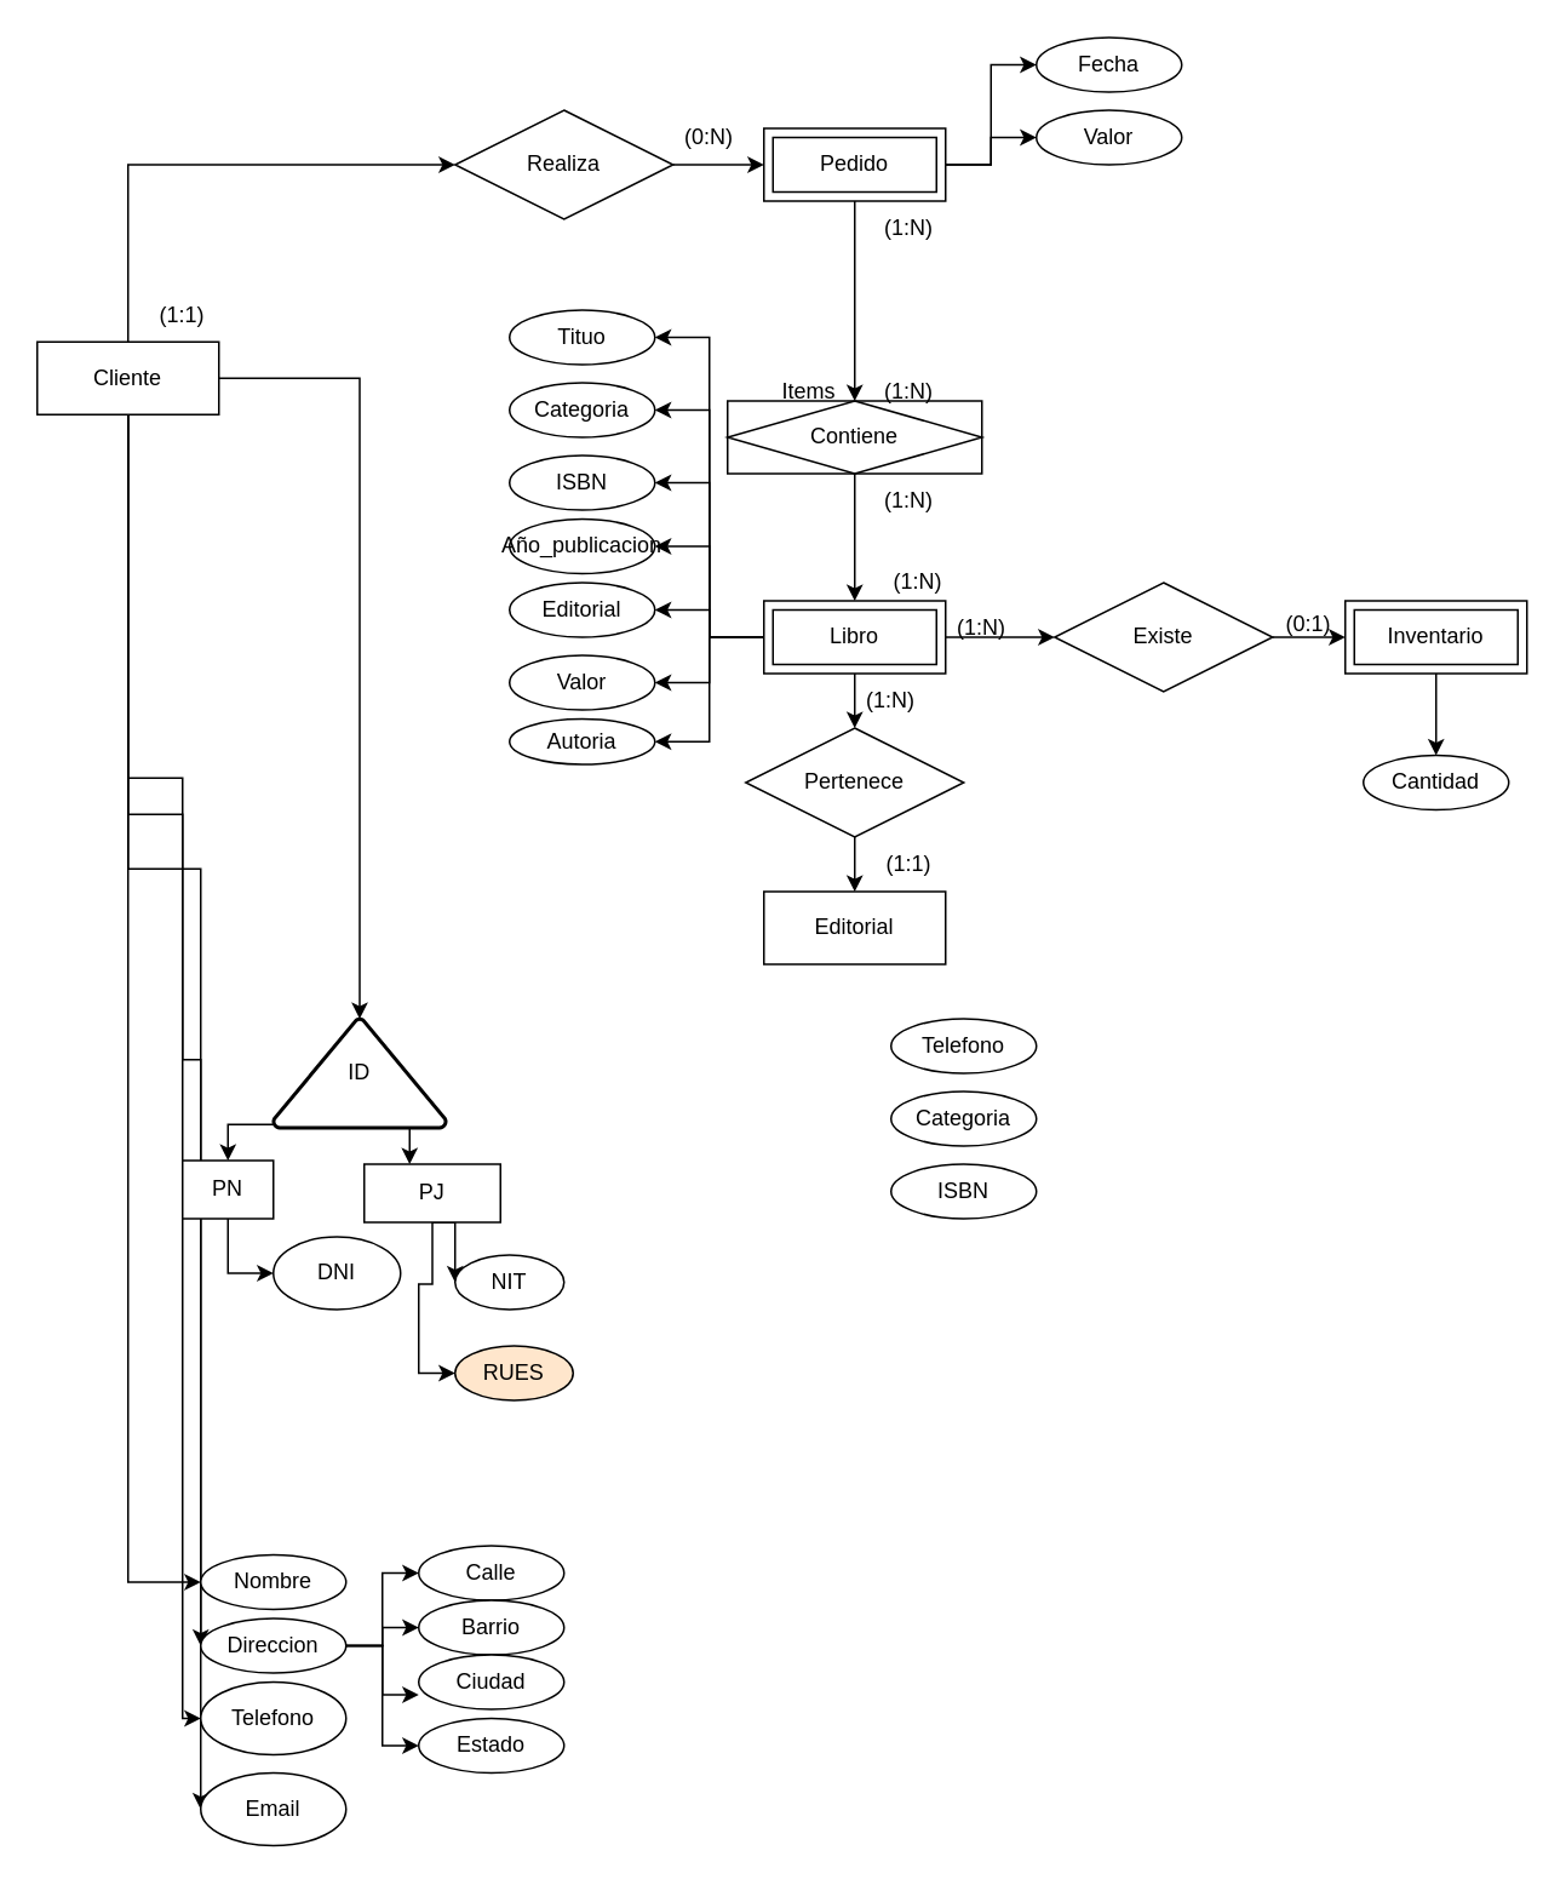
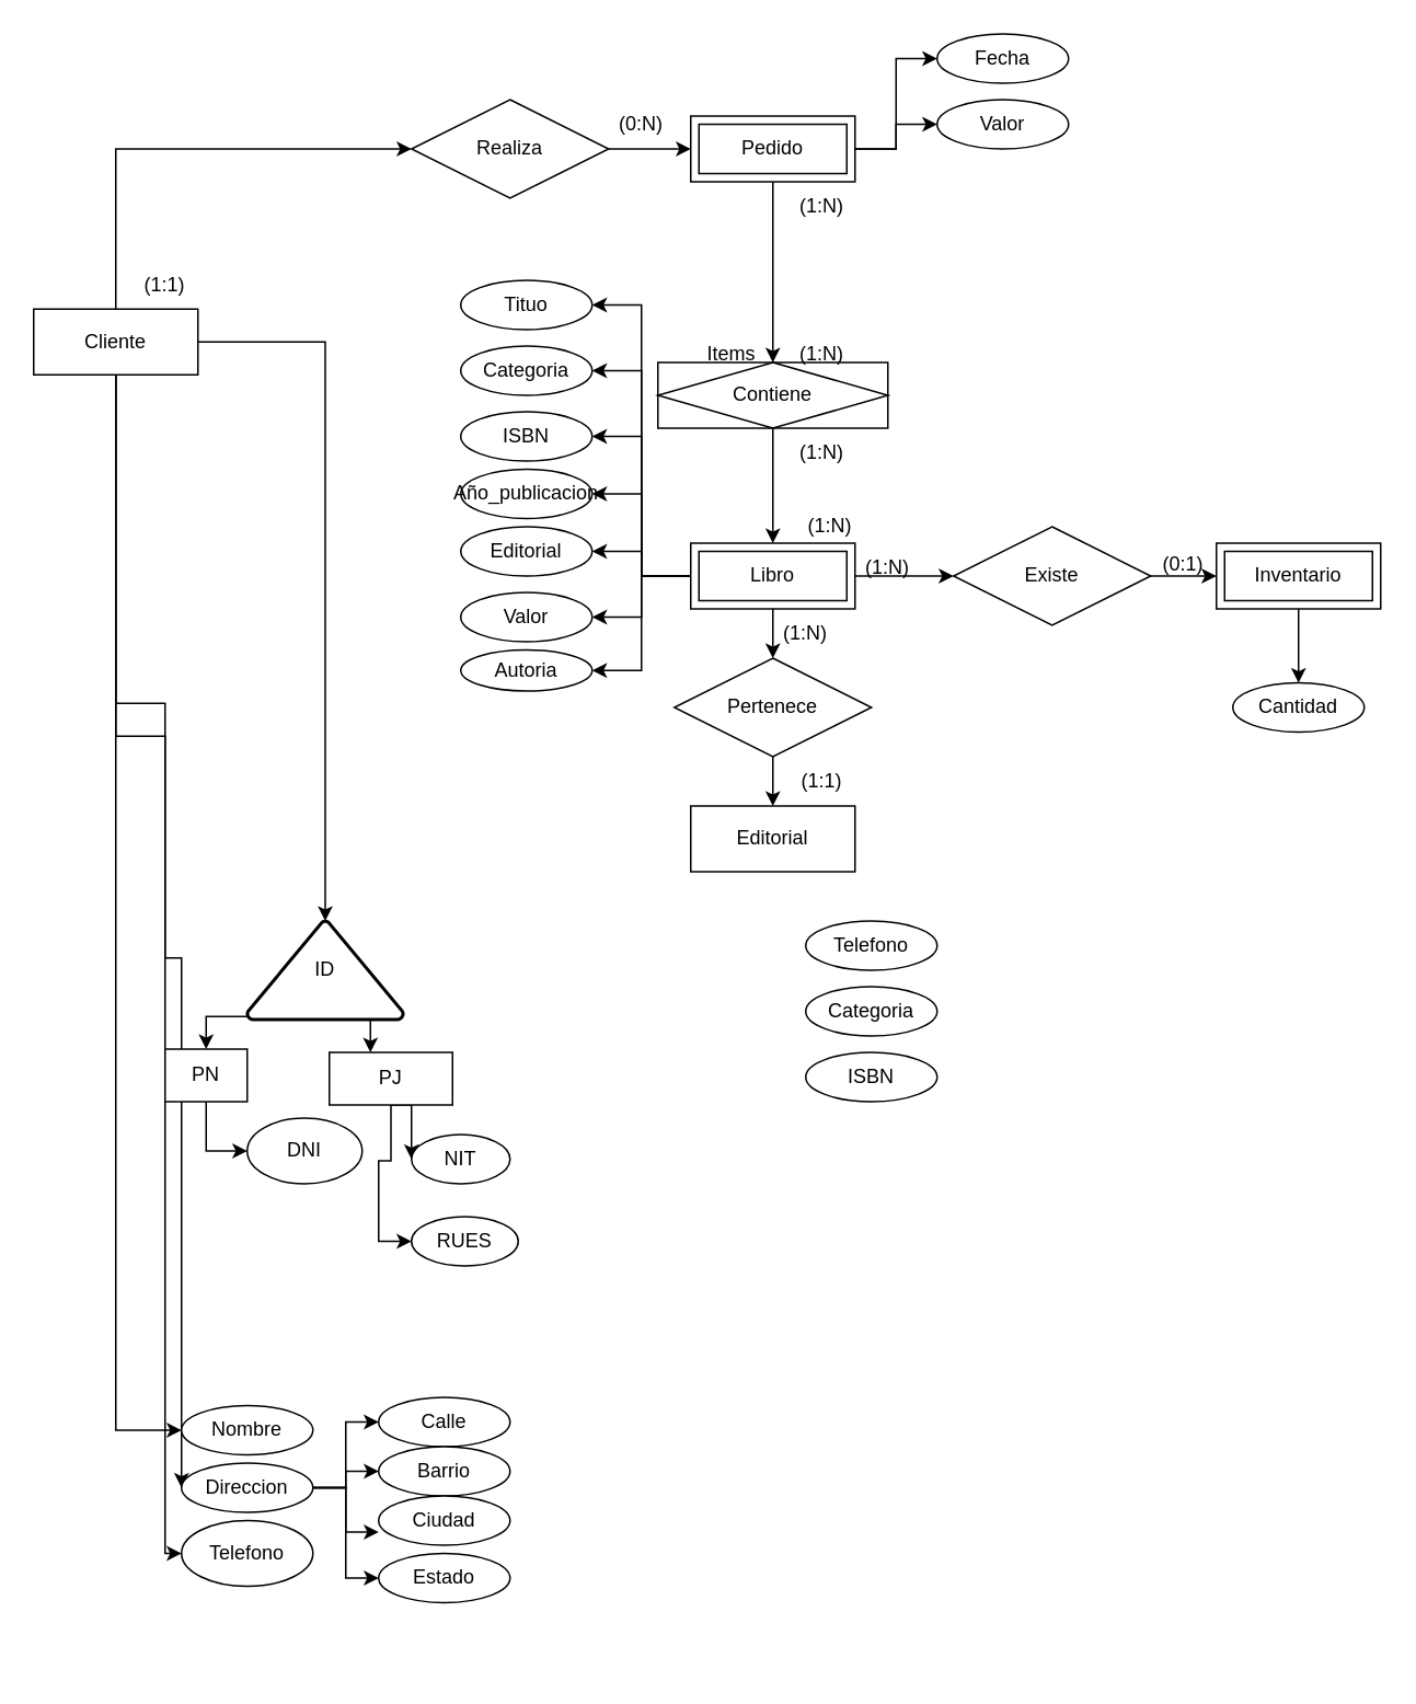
  <mxCell id="0" />
  <mxCell id="1" parent="0" />
  <mxCell id="2" style="edgeStyle=orthogonalEdgeStyle;rounded=0;orthogonalLoop=1;jettySize=auto;html=1;exitX=0.5;exitY=0;exitDx=0;exitDy=0;entryX=0;entryY=0.5;entryDx=0;entryDy=0;" edge="1" parent="1" source="7" target="26"><mxGeometry relative="1" as="geometry" /></mxCell>
  <mxCell id="3" value="" style="edgeStyle=orthogonalEdgeStyle;rounded=0;orthogonalLoop=1;jettySize=auto;html=1;exitX=0.5;exitY=1;exitDx=0;exitDy=0;entryX=0;entryY=0.5;entryDx=0;entryDy=0;" edge="1" parent="1" source="7" target="44"><mxGeometry relative="1" as="geometry" /></mxCell>
  <mxCell id="4" style="edgeStyle=orthogonalEdgeStyle;rounded=0;orthogonalLoop=1;jettySize=auto;html=1;entryX=0;entryY=0.5;entryDx=0;entryDy=0;" edge="1" parent="1" source="7" target="48"><mxGeometry relative="1" as="geometry"><Array as="points"><mxPoint x="70" y="447.5" /><mxPoint x="100" y="447.5" /><mxPoint x="100" y="582.5" /></Array></mxGeometry></mxCell>
- <mxCell id="5" style="edgeStyle=orthogonalEdgeStyle;rounded=0;orthogonalLoop=1;jettySize=auto;html=1;entryX=0;entryY=0.5;entryDx=0;entryDy=0;" edge="1" parent="1" source="7" target="50"><mxGeometry relative="1" as="geometry"><Array as="points"><mxPoint x="70" y="477.5" /></Array></mxGeometry></mxCell>
  <mxCell id="6" style="edgeStyle=orthogonalEdgeStyle;rounded=0;orthogonalLoop=1;jettySize=auto;html=1;exitX=1;exitY=0.5;exitDx=0;exitDy=0;" edge="1" parent="1" source="7" target="59"><mxGeometry relative="1" as="geometry" /></mxCell>
  <mxCell id="7" value="Cliente" style="whiteSpace=wrap;html=1;align=center;" vertex="1" parent="1"><mxGeometry x="20" y="187.5" width="100" height="40" as="geometry" /></mxCell>
  <mxCell id="8" style="edgeStyle=orthogonalEdgeStyle;rounded=0;orthogonalLoop=1;jettySize=auto;html=1;exitX=0.5;exitY=1;exitDx=0;exitDy=0;" edge="1" parent="1" source="11" target="40"><mxGeometry relative="1" as="geometry"><mxPoint x="470" y="180" as="targetPoint" /></mxGeometry></mxCell>
  <mxCell id="9" style="edgeStyle=orthogonalEdgeStyle;rounded=0;orthogonalLoop=1;jettySize=auto;html=1;exitX=1;exitY=0.5;exitDx=0;exitDy=0;entryX=0;entryY=0.5;entryDx=0;entryDy=0;" edge="1" parent="1" source="11" target="68"><mxGeometry relative="1" as="geometry" /></mxCell>
  <mxCell id="10" style="edgeStyle=orthogonalEdgeStyle;rounded=0;orthogonalLoop=1;jettySize=auto;html=1;exitX=1;exitY=0.5;exitDx=0;exitDy=0;entryX=0;entryY=0.5;entryDx=0;entryDy=0;" edge="1" parent="1" source="11" target="69"><mxGeometry relative="1" as="geometry" /></mxCell>
  <mxCell id="11" value="Pedido" style="shape=ext;margin=3;double=1;whiteSpace=wrap;html=1;align=center;" vertex="1" parent="1"><mxGeometry x="420" y="70" width="100" height="40" as="geometry" /></mxCell>
  <mxCell id="12" value="Editorial" style="whiteSpace=wrap;html=1;align=center;" vertex="1" parent="1"><mxGeometry x="420" y="490" width="100" height="40" as="geometry" /></mxCell>
  <mxCell id="13" value="" style="edgeStyle=orthogonalEdgeStyle;rounded=0;orthogonalLoop=1;jettySize=auto;html=1;" edge="1" parent="1" source="22" target="32"><mxGeometry relative="1" as="geometry" /></mxCell>
  <mxCell id="14" value="" style="edgeStyle=orthogonalEdgeStyle;rounded=0;orthogonalLoop=1;jettySize=auto;html=1;" edge="1" parent="1" source="22" target="36"><mxGeometry relative="1" as="geometry" /></mxCell>
  <mxCell id="15" style="edgeStyle=orthogonalEdgeStyle;rounded=0;orthogonalLoop=1;jettySize=auto;html=1;exitX=0;exitY=0.5;exitDx=0;exitDy=0;entryX=1;entryY=0.5;entryDx=0;entryDy=0;" edge="1" parent="1" source="22" target="71"><mxGeometry relative="1" as="geometry" /></mxCell>
  <mxCell id="16" style="edgeStyle=orthogonalEdgeStyle;rounded=0;orthogonalLoop=1;jettySize=auto;html=1;exitX=0;exitY=0.5;exitDx=0;exitDy=0;entryX=1;entryY=0.5;entryDx=0;entryDy=0;" edge="1" parent="1" source="22" target="72"><mxGeometry relative="1" as="geometry" /></mxCell>
  <mxCell id="17" style="edgeStyle=orthogonalEdgeStyle;rounded=0;orthogonalLoop=1;jettySize=auto;html=1;exitX=0;exitY=0.5;exitDx=0;exitDy=0;entryX=1;entryY=0.5;entryDx=0;entryDy=0;" edge="1" parent="1" source="22" target="73"><mxGeometry relative="1" as="geometry" /></mxCell>
  <mxCell id="18" style="edgeStyle=orthogonalEdgeStyle;rounded=0;orthogonalLoop=1;jettySize=auto;html=1;exitX=0;exitY=0.5;exitDx=0;exitDy=0;entryX=1;entryY=0.5;entryDx=0;entryDy=0;" edge="1" parent="1" source="22" target="74"><mxGeometry relative="1" as="geometry" /></mxCell>
  <mxCell id="19" style="edgeStyle=orthogonalEdgeStyle;rounded=0;orthogonalLoop=1;jettySize=auto;html=1;exitX=0;exitY=0.5;exitDx=0;exitDy=0;entryX=1;entryY=0.5;entryDx=0;entryDy=0;" edge="1" parent="1" source="22" target="75"><mxGeometry relative="1" as="geometry" /></mxCell>
  <mxCell id="20" style="edgeStyle=orthogonalEdgeStyle;rounded=0;orthogonalLoop=1;jettySize=auto;html=1;exitX=0;exitY=0.5;exitDx=0;exitDy=0;entryX=1;entryY=0.5;entryDx=0;entryDy=0;" edge="1" parent="1" source="22" target="76"><mxGeometry relative="1" as="geometry" /></mxCell>
  <mxCell id="21" style="edgeStyle=orthogonalEdgeStyle;rounded=0;orthogonalLoop=1;jettySize=auto;html=1;exitX=0;exitY=0.5;exitDx=0;exitDy=0;entryX=1;entryY=0.5;entryDx=0;entryDy=0;" edge="1" parent="1" source="22" target="77"><mxGeometry relative="1" as="geometry" /></mxCell>
  <mxCell id="22" value="Libro" style="shape=ext;margin=3;double=1;whiteSpace=wrap;html=1;align=center;" vertex="1" parent="1"><mxGeometry x="420" y="330" width="100" height="40" as="geometry" /></mxCell>
  <mxCell id="23" style="edgeStyle=orthogonalEdgeStyle;rounded=0;orthogonalLoop=1;jettySize=auto;html=1;exitX=0.5;exitY=1;exitDx=0;exitDy=0;entryX=0.5;entryY=0;entryDx=0;entryDy=0;" edge="1" parent="1" source="24" target="70"><mxGeometry relative="1" as="geometry" /></mxCell>
  <mxCell id="24" value="Inventario" style="shape=ext;margin=3;double=1;whiteSpace=wrap;html=1;align=center;" vertex="1" parent="1"><mxGeometry x="740" y="330" width="100" height="40" as="geometry" /></mxCell>
  <mxCell id="25" style="edgeStyle=orthogonalEdgeStyle;rounded=0;orthogonalLoop=1;jettySize=auto;html=1;exitX=1;exitY=0.5;exitDx=0;exitDy=0;" edge="1" parent="1" source="26" target="11"><mxGeometry relative="1" as="geometry" /></mxCell>
  <mxCell id="26" value="Realiza" style="shape=rhombus;perimeter=rhombusPerimeter;whiteSpace=wrap;html=1;align=center;" vertex="1" parent="1"><mxGeometry x="250" y="60" width="120" height="60" as="geometry" /></mxCell>
  <mxCell id="27" value="(0:N)" style="text;html=1;align=center;verticalAlign=middle;whiteSpace=wrap;rounded=0;" vertex="1" parent="1"><mxGeometry x="360" y="60" width="60" height="30" as="geometry" /></mxCell>
  <mxCell id="28" value="(1:1)" style="text;html=1;align=center;verticalAlign=middle;whiteSpace=wrap;rounded=0;" vertex="1" parent="1"><mxGeometry x="70" y="157.5" width="60" height="30" as="geometry" /></mxCell>
  <mxCell id="29" value="(1:N)" style="text;html=1;align=center;verticalAlign=middle;whiteSpace=wrap;rounded=0;" vertex="1" parent="1"><mxGeometry x="470" y="110" width="60" height="30" as="geometry" /></mxCell>
  <mxCell id="30" value="(1:N)" style="text;html=1;align=center;verticalAlign=middle;whiteSpace=wrap;rounded=0;" vertex="1" parent="1"><mxGeometry x="490" y="310" width="30" height="20" as="geometry" /></mxCell>
  <mxCell id="31" value="" style="edgeStyle=orthogonalEdgeStyle;rounded=0;orthogonalLoop=1;jettySize=auto;html=1;" edge="1" parent="1" source="32" target="12"><mxGeometry relative="1" as="geometry" /></mxCell>
  <mxCell id="32" value="Pertenece" style="shape=rhombus;perimeter=rhombusPerimeter;whiteSpace=wrap;html=1;align=center;" vertex="1" parent="1"><mxGeometry x="410" y="400" width="120" height="60" as="geometry" /></mxCell>
  <mxCell id="33" value="(1:N)" style="text;html=1;align=center;verticalAlign=middle;whiteSpace=wrap;rounded=0;" vertex="1" parent="1"><mxGeometry x="460" y="370" width="60" height="30" as="geometry" /></mxCell>
  <mxCell id="34" value="(1:1)" style="text;html=1;align=center;verticalAlign=middle;whiteSpace=wrap;rounded=0;" vertex="1" parent="1"><mxGeometry x="480" y="460" width="40" height="30" as="geometry" /></mxCell>
  <mxCell id="35" value="" style="edgeStyle=orthogonalEdgeStyle;rounded=0;orthogonalLoop=1;jettySize=auto;html=1;" edge="1" parent="1" source="36" target="24"><mxGeometry relative="1" as="geometry" /></mxCell>
  <mxCell id="36" value="Existe" style="shape=rhombus;perimeter=rhombusPerimeter;whiteSpace=wrap;html=1;align=center;" vertex="1" parent="1"><mxGeometry x="580" y="320" width="120" height="60" as="geometry" /></mxCell>
  <mxCell id="37" value="(1:N)" style="text;html=1;align=center;verticalAlign=middle;whiteSpace=wrap;rounded=0;" vertex="1" parent="1"><mxGeometry x="510" y="330" width="60" height="30" as="geometry" /></mxCell>
  <mxCell id="38" value="(0:1)" style="text;html=1;align=center;verticalAlign=middle;whiteSpace=wrap;rounded=0;" vertex="1" parent="1"><mxGeometry x="690" y="328" width="60" height="30" as="geometry" /></mxCell>
  <mxCell id="39" style="edgeStyle=orthogonalEdgeStyle;rounded=0;orthogonalLoop=1;jettySize=auto;html=1;exitX=0.5;exitY=1;exitDx=0;exitDy=0;entryX=0.5;entryY=0;entryDx=0;entryDy=0;" edge="1" parent="1" source="40" target="22"><mxGeometry relative="1" as="geometry" /></mxCell>
  <mxCell id="40" value="Contiene" style="shape=associativeEntity;whiteSpace=wrap;html=1;align=center;" vertex="1" parent="1"><mxGeometry x="400" y="220" width="140" height="40" as="geometry" /></mxCell>
  <mxCell id="41" value="Items" style="text;html=1;align=center;verticalAlign=middle;whiteSpace=wrap;rounded=0;" vertex="1" parent="1"><mxGeometry x="420" y="210" width="50" height="10" as="geometry" /></mxCell>
  <mxCell id="42" value="(1:N)" style="text;html=1;align=center;verticalAlign=middle;whiteSpace=wrap;rounded=0;" vertex="1" parent="1"><mxGeometry x="480" y="210" width="40" height="10" as="geometry" /></mxCell>
  <mxCell id="43" value="(1:N)" style="text;html=1;align=center;verticalAlign=middle;whiteSpace=wrap;rounded=0;" vertex="1" parent="1"><mxGeometry x="480" y="270" width="40" height="10" as="geometry" /></mxCell>
  <mxCell id="44" value="Nombre" style="ellipse;whiteSpace=wrap;html=1;align=center;" vertex="1" parent="1"><mxGeometry x="110" y="855" width="80" height="30" as="geometry" /></mxCell>
  <mxCell id="45" style="edgeStyle=orthogonalEdgeStyle;rounded=0;orthogonalLoop=1;jettySize=auto;html=1;exitX=1;exitY=0.5;exitDx=0;exitDy=0;entryX=0;entryY=0.5;entryDx=0;entryDy=0;" edge="1" parent="1" source="48" target="52"><mxGeometry relative="1" as="geometry" /></mxCell>
  <mxCell id="46" style="edgeStyle=orthogonalEdgeStyle;rounded=0;orthogonalLoop=1;jettySize=auto;html=1;exitX=1;exitY=0.5;exitDx=0;exitDy=0;entryX=0;entryY=0.5;entryDx=0;entryDy=0;" edge="1" parent="1" source="48" target="53"><mxGeometry relative="1" as="geometry" /></mxCell>
  <mxCell id="47" style="edgeStyle=orthogonalEdgeStyle;rounded=0;orthogonalLoop=1;jettySize=auto;html=1;exitX=1;exitY=0.5;exitDx=0;exitDy=0;entryX=0;entryY=0.5;entryDx=0;entryDy=0;" edge="1" parent="1" source="48" target="55"><mxGeometry relative="1" as="geometry" /></mxCell>
  <mxCell id="48" value="Direccion" style="ellipse;whiteSpace=wrap;html=1;align=center;" vertex="1" parent="1"><mxGeometry x="110" y="890" width="80" height="30" as="geometry" /></mxCell>
  <mxCell id="49" value="Telefono" style="ellipse;whiteSpace=wrap;html=1;align=center;" vertex="1" parent="1"><mxGeometry x="110" y="925" width="80" height="40" as="geometry" /></mxCell>
- <mxCell id="50" value="Email" style="ellipse;whiteSpace=wrap;html=1;align=center;" vertex="1" parent="1"><mxGeometry x="110" y="975" width="80" height="40" as="geometry" /></mxCell>
  <mxCell id="51" style="edgeStyle=orthogonalEdgeStyle;rounded=0;orthogonalLoop=1;jettySize=auto;html=1;entryX=0;entryY=0.5;entryDx=0;entryDy=0;" edge="1" parent="1" source="7" target="49"><mxGeometry relative="1" as="geometry"><Array as="points"><mxPoint x="70" y="427.5" /><mxPoint x="100" y="427.5" /></Array></mxGeometry></mxCell>
  <mxCell id="52" value="Calle" style="ellipse;whiteSpace=wrap;html=1;align=center;" vertex="1" parent="1"><mxGeometry x="230" y="850" width="80" height="30" as="geometry" /></mxCell>
  <mxCell id="53" value="Barrio" style="ellipse;whiteSpace=wrap;html=1;align=center;" vertex="1" parent="1"><mxGeometry x="230" y="880" width="80" height="30" as="geometry" /></mxCell>
  <mxCell id="54" value="Ciudad" style="ellipse;whiteSpace=wrap;html=1;align=center;" vertex="1" parent="1"><mxGeometry x="230" y="910" width="80" height="30" as="geometry" /></mxCell>
  <mxCell id="55" value="Estado" style="ellipse;whiteSpace=wrap;html=1;align=center;" vertex="1" parent="1"><mxGeometry x="230" y="945" width="80" height="30" as="geometry" /></mxCell>
  <mxCell id="56" style="edgeStyle=orthogonalEdgeStyle;rounded=0;orthogonalLoop=1;jettySize=auto;html=1;exitX=1;exitY=0.5;exitDx=0;exitDy=0;entryX=0;entryY=0.733;entryDx=0;entryDy=0;entryPerimeter=0;" edge="1" parent="1" source="48" target="54"><mxGeometry relative="1" as="geometry" /></mxCell>
  <mxCell id="57" style="edgeStyle=orthogonalEdgeStyle;rounded=0;orthogonalLoop=1;jettySize=auto;html=1;exitX=0.99;exitY=0.97;exitDx=0;exitDy=0;exitPerimeter=0;" edge="1" parent="1" source="59" target="64"><mxGeometry relative="1" as="geometry"><Array as="points"><mxPoint x="225" y="618" /></Array></mxGeometry></mxCell>
  <mxCell id="58" style="edgeStyle=orthogonalEdgeStyle;rounded=0;orthogonalLoop=1;jettySize=auto;html=1;exitX=0.01;exitY=0.97;exitDx=0;exitDy=0;exitPerimeter=0;entryX=0.5;entryY=0;entryDx=0;entryDy=0;" edge="1" parent="1" source="59" target="61"><mxGeometry relative="1" as="geometry" /></mxCell>
  <mxCell id="59" value="ID" style="strokeWidth=2;html=1;shape=mxgraph.flowchart.extract_or_measurement;whiteSpace=wrap;" vertex="1" parent="1"><mxGeometry x="150" y="560" width="95" height="60" as="geometry" /></mxCell>
  <mxCell id="60" style="edgeStyle=orthogonalEdgeStyle;rounded=0;orthogonalLoop=1;jettySize=auto;html=1;exitX=0.5;exitY=1;exitDx=0;exitDy=0;entryX=0;entryY=0.5;entryDx=0;entryDy=0;" edge="1" parent="1" source="61" target="67"><mxGeometry relative="1" as="geometry"><Array as="points"><mxPoint x="125" y="700" /><mxPoint x="140" y="700" /></Array></mxGeometry></mxCell>
  <mxCell id="61" value="PN" style="whiteSpace=wrap;html=1;align=center;" vertex="1" parent="1"><mxGeometry x="100" y="638" width="50" height="32" as="geometry" /></mxCell>
  <mxCell id="62" style="edgeStyle=orthogonalEdgeStyle;rounded=0;orthogonalLoop=1;jettySize=auto;html=1;exitX=0.5;exitY=1;exitDx=0;exitDy=0;entryX=0;entryY=0.5;entryDx=0;entryDy=0;" edge="1" parent="1" source="64" target="65"><mxGeometry relative="1" as="geometry" /></mxCell>
  <mxCell id="63" style="edgeStyle=orthogonalEdgeStyle;rounded=0;orthogonalLoop=1;jettySize=auto;html=1;exitX=0.5;exitY=1;exitDx=0;exitDy=0;entryX=0;entryY=0.5;entryDx=0;entryDy=0;" edge="1" parent="1" source="64" target="66"><mxGeometry relative="1" as="geometry" /></mxCell>
  <mxCell id="64" value="PJ" style="whiteSpace=wrap;html=1;align=center;" vertex="1" parent="1"><mxGeometry x="200" y="640" width="75" height="32" as="geometry" /></mxCell>
  <mxCell id="65" value="NIT" style="ellipse;whiteSpace=wrap;html=1;align=center;" vertex="1" parent="1"><mxGeometry x="250" y="690" width="60" height="30" as="geometry" /></mxCell>
- <mxCell id="66" value="RUES" style="ellipse;whiteSpace=wrap;html=1;align=center;fillColor=#ffe6cc;" vertex="1" parent="1"><mxGeometry x="250" y="740" width="65" height="30" as="geometry" /></mxCell>
+ <mxCell id="66" value="RUES" style="ellipse;whiteSpace=wrap;html=1;align=center;" vertex="1" parent="1"><mxGeometry x="250" y="740" width="65" height="30" as="geometry" /></mxCell>
  <mxCell id="67" value="DNI" style="ellipse;whiteSpace=wrap;html=1;align=center;" vertex="1" parent="1"><mxGeometry x="150" y="680" width="70" height="40" as="geometry" /></mxCell>
  <mxCell id="68" value="Fecha" style="ellipse;whiteSpace=wrap;html=1;align=center;" vertex="1" parent="1"><mxGeometry x="570" y="20" width="80" height="30" as="geometry" /></mxCell>
  <mxCell id="69" value="&lt;div&gt;Valor&lt;/div&gt;" style="ellipse;whiteSpace=wrap;html=1;align=center;" vertex="1" parent="1"><mxGeometry x="570" y="60" width="80" height="30" as="geometry" /></mxCell>
  <mxCell id="70" value="&lt;div&gt;Cantidad&lt;/div&gt;" style="ellipse;whiteSpace=wrap;html=1;align=center;" vertex="1" parent="1"><mxGeometry x="750" y="415" width="80" height="30" as="geometry" /></mxCell>
  <mxCell id="71" value="&lt;div&gt;Tituo&lt;/div&gt;" style="ellipse;whiteSpace=wrap;html=1;align=center;" vertex="1" parent="1"><mxGeometry x="280" y="170" width="80" height="30" as="geometry" /></mxCell>
  <mxCell id="72" value="&lt;div&gt;Categoria&lt;/div&gt;" style="ellipse;whiteSpace=wrap;html=1;align=center;" vertex="1" parent="1"><mxGeometry x="280" y="210" width="80" height="30" as="geometry" /></mxCell>
  <mxCell id="73" value="&lt;div&gt;ISBN&lt;/div&gt;" style="ellipse;whiteSpace=wrap;html=1;align=center;" vertex="1" parent="1"><mxGeometry x="280" y="250" width="80" height="30" as="geometry" /></mxCell>
  <mxCell id="74" value="&lt;div&gt;Año_publicacion&lt;/div&gt;" style="ellipse;whiteSpace=wrap;html=1;align=center;" vertex="1" parent="1"><mxGeometry x="280" y="285" width="80" height="30" as="geometry" /></mxCell>
  <mxCell id="75" value="&lt;div&gt;Editorial&lt;/div&gt;" style="ellipse;whiteSpace=wrap;html=1;align=center;" vertex="1" parent="1"><mxGeometry x="280" y="320" width="80" height="30" as="geometry" /></mxCell>
  <mxCell id="76" value="&lt;div&gt;Valor&lt;/div&gt;" style="ellipse;whiteSpace=wrap;html=1;align=center;" vertex="1" parent="1"><mxGeometry x="280" y="360" width="80" height="30" as="geometry" /></mxCell>
  <mxCell id="77" value="&lt;div&gt;Autoria&lt;/div&gt;" style="ellipse;whiteSpace=wrap;html=1;align=center;" vertex="1" parent="1"><mxGeometry x="280" y="395" width="80" height="25" as="geometry" /></mxCell>
  <mxCell id="78" value="&lt;div&gt;Telefono&lt;/div&gt;" style="ellipse;whiteSpace=wrap;html=1;align=center;" vertex="1" parent="1"><mxGeometry x="490" y="560" width="80" height="30" as="geometry" /></mxCell>
  <mxCell id="79" value="&lt;div&gt;Categoria&lt;/div&gt;" style="ellipse;whiteSpace=wrap;html=1;align=center;" vertex="1" parent="1"><mxGeometry x="490" y="600" width="80" height="30" as="geometry" /></mxCell>
  <mxCell id="80" value="&lt;div&gt;ISBN&lt;/div&gt;" style="ellipse;whiteSpace=wrap;html=1;align=center;" vertex="1" parent="1"><mxGeometry x="490" y="640" width="80" height="30" as="geometry" /></mxCell>
